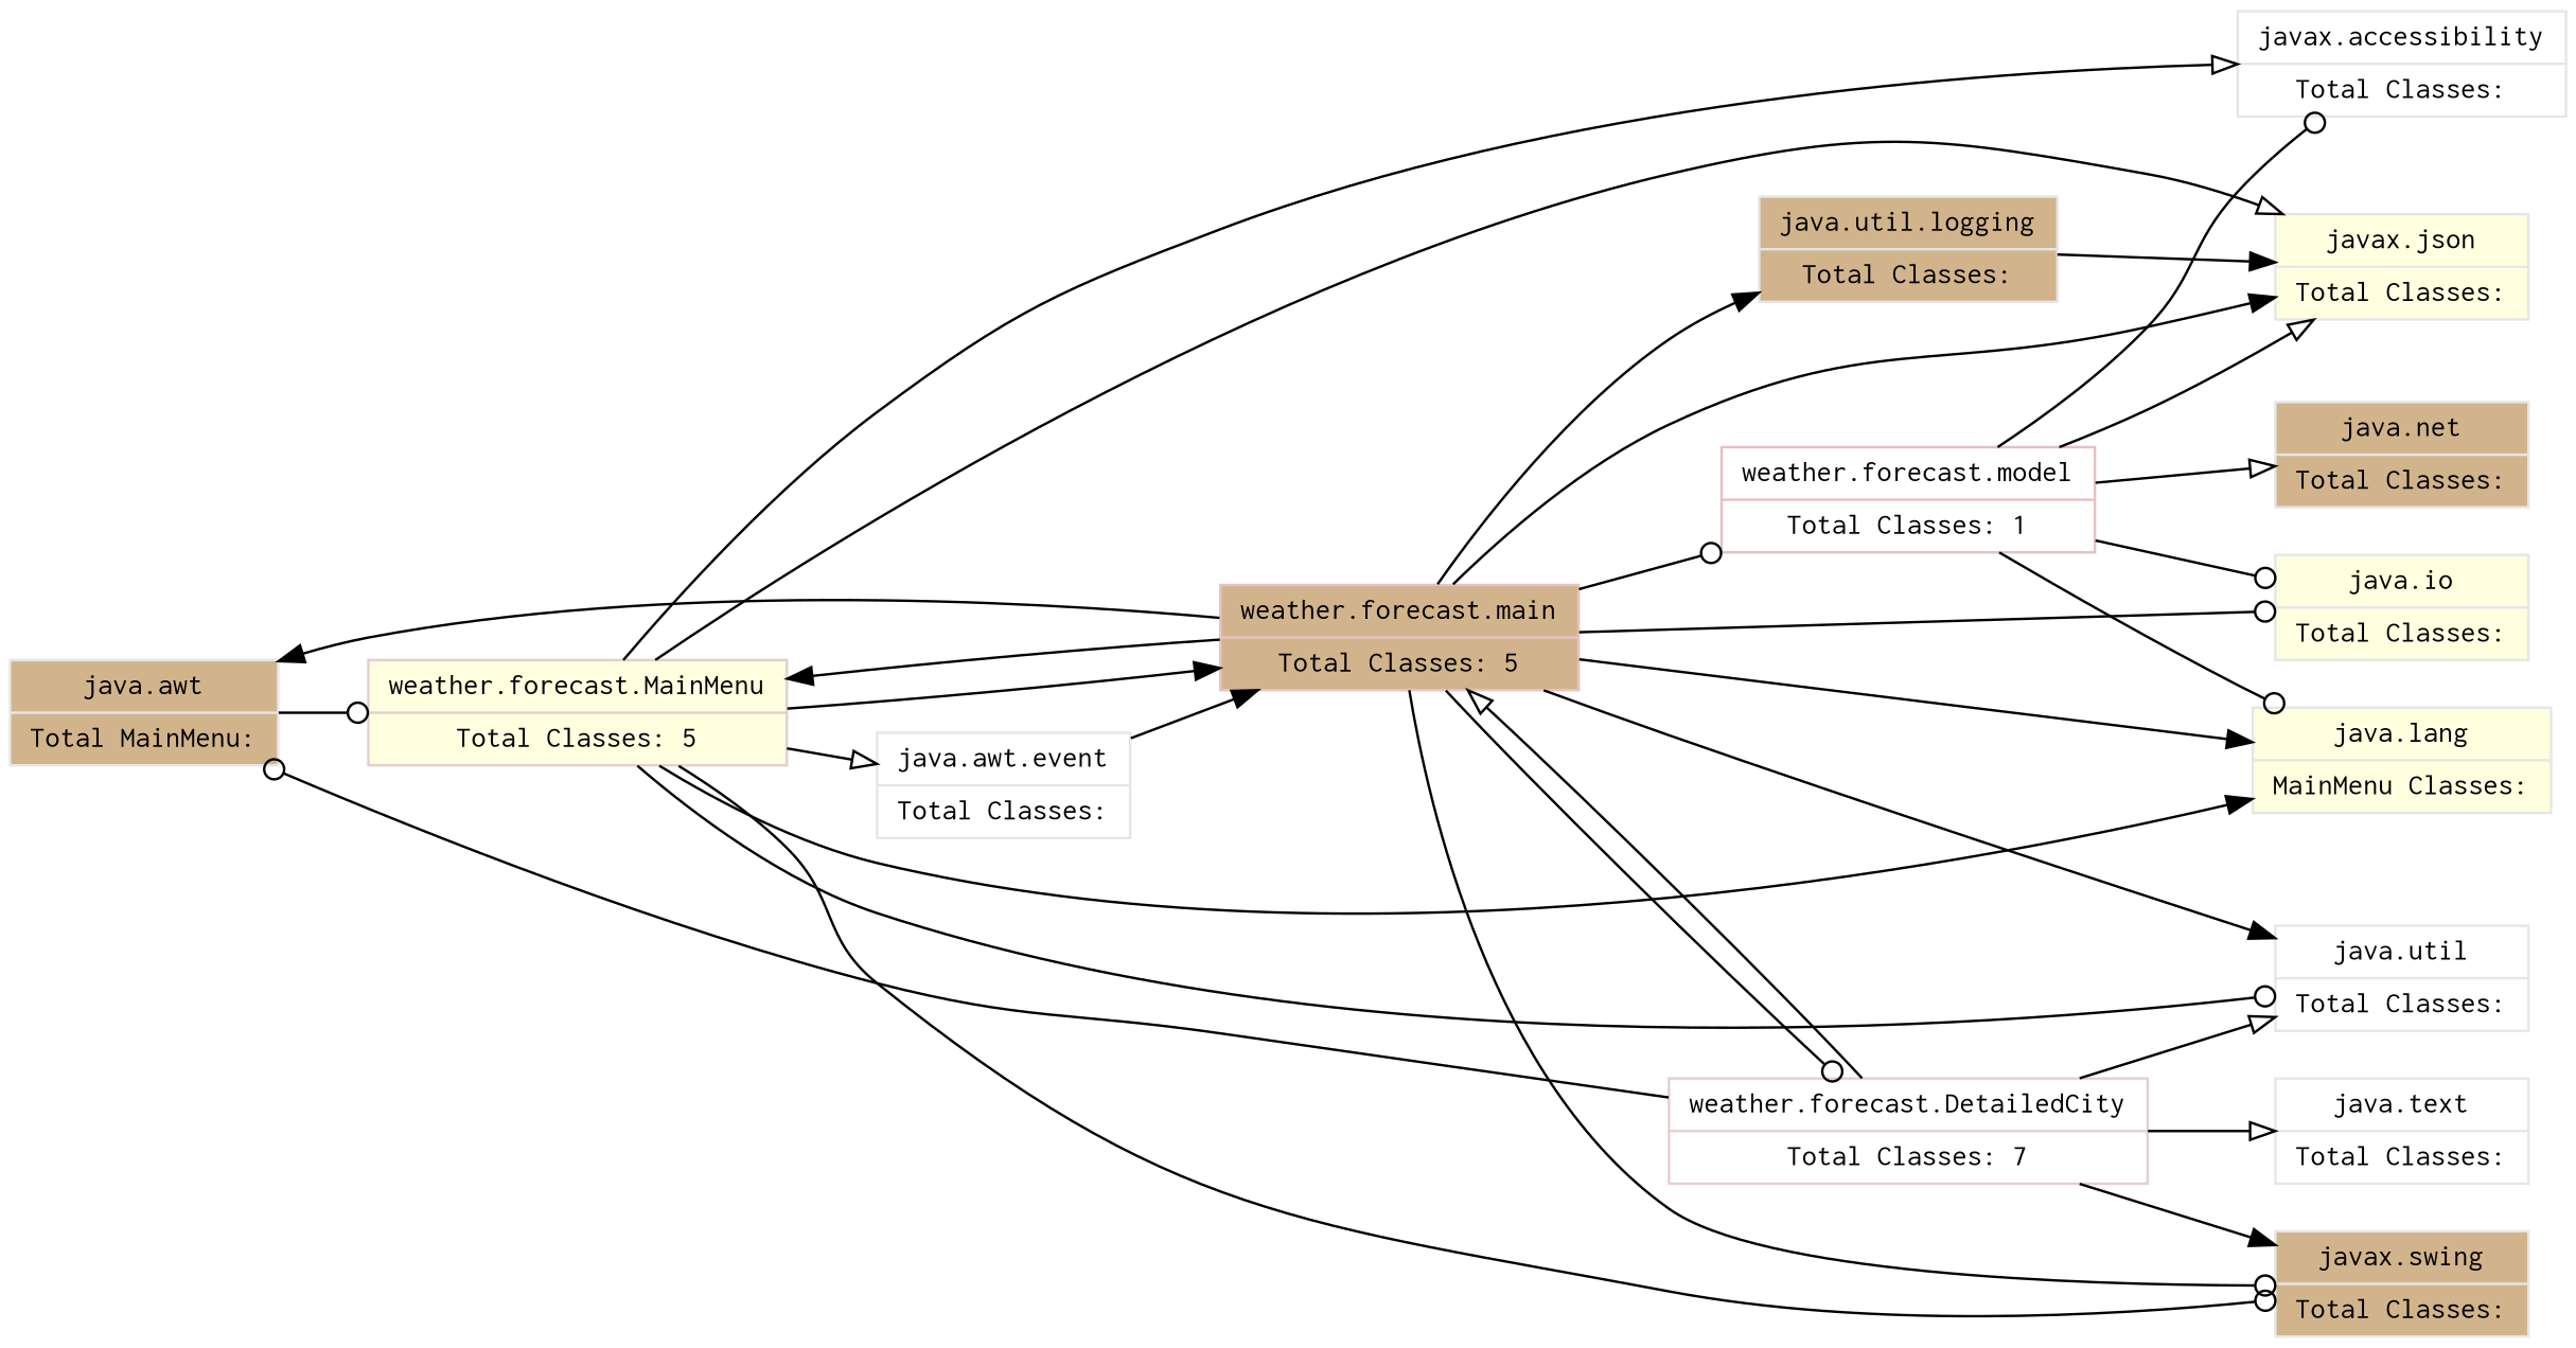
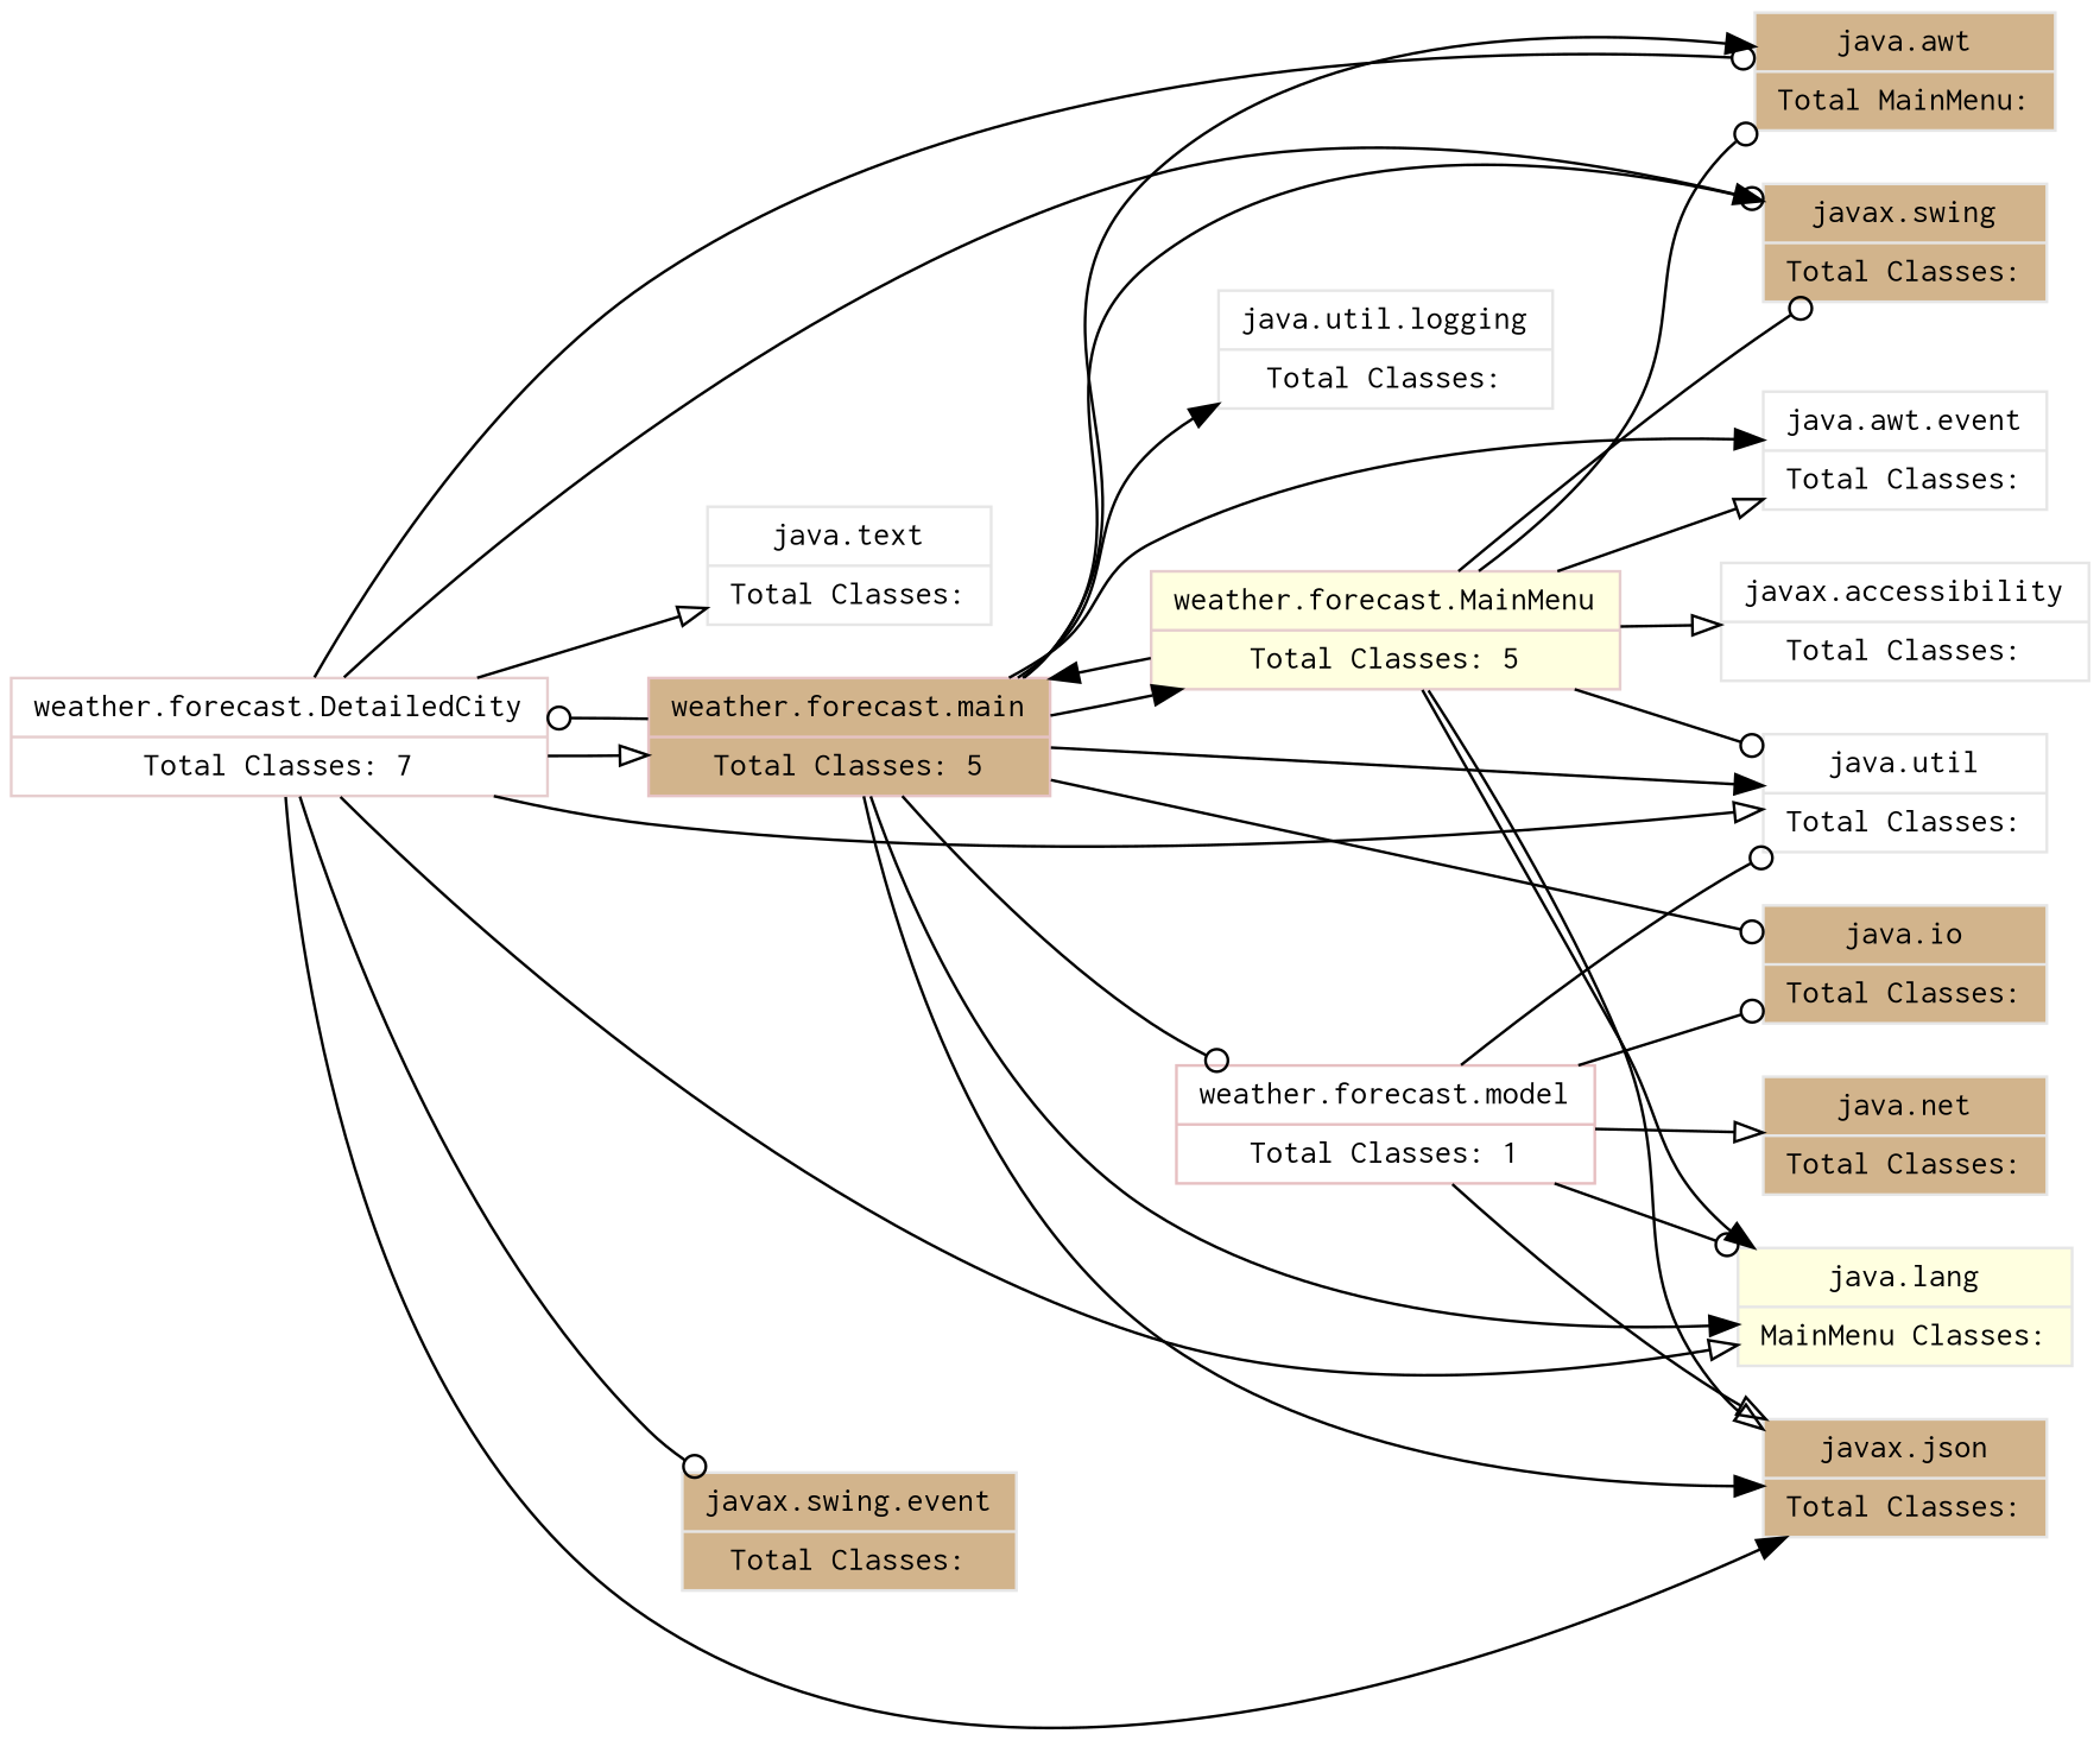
  digraph {
    rankdir=LR
    node [color=".99 0.0 .9" fillcolor=white fontname=Courier fontsize=12 shape=record style=filled]
    edge [arrowhead=odot]
    n1 [fillcolor=tan label="java.awt | Total MainMenu: "]
    n2 [label="java.awt.event | Total Classes: "]
-   n3 [fillcolor=lightyellow label="java.io | Total Classes: "]
+   n3 [fillcolor=tan label="java.io | Total Classes: "]
    n4 [fillcolor=lightyellow label="java.lang | MainMenu Classes: "]
    n5 [fillcolor=tan label="java.net | Total Classes: "]
    n6 [label="java.text | Total Classes: "]
    n7 [label="java.util | Total Classes: "]
-   n8 [fillcolor=tan label="java.util.logging | Total Classes: "]
+   n8 [label="java.util.logging | Total Classes: "]
    n9 [label="javax.accessibility | Total Classes: "]
-   n10 [fillcolor=lightyellow label="javax.json | Total Classes: "]
+   n10 [fillcolor=tan label="javax.json | Total Classes: "]
    n11 [fillcolor=tan label="javax.swing | Total Classes: "]
+   n12 [fillcolor=tan label="javax.swing.event | Total Classes: "]
    n13 [color=".99 0.11 .9" label="weather.forecast.DetailedCity | Total Classes: 7"]
    n14 [color=".99 0.15 .9" fillcolor=tan label="weather.forecast.main | Total Classes: 5"]
    n15 [color=".99 0.11 .9" fillcolor=lightyellow label="weather.forecast.MainMenu | Total Classes: 5"]
    n16 [color=".99 0.17 .9" label="weather.forecast.model | Total Classes: 1"]
    n13 -> n1
+   n13 -> n4 [arrowhead=onormal]
    n13 -> n6 [arrowhead=onormal]
    n13 -> n7 [arrowhead=onormal]
-   n8 -> n10 [arrowhead=normal]
+   n13 -> n10 [arrowhead=normal]
    n13 -> n11 [arrowhead=normal]
+   n13 -> n12
    n13 -> n14 [arrowhead=onormal]
    n14 -> n1 [arrowhead=normal]
-   n2 -> n14 [arrowhead=normal]
+   n14 -> n2 [arrowhead=normal]
    n14 -> n3
    n14 -> n4 [arrowhead=normal]
    n14 -> n7 [arrowhead=normal]
    n14 -> n8 [arrowhead=normal]
    n14 -> n10 [arrowhead=normal]
    n14 -> n11
    n14 -> n13
    n14 -> n15 [arrowhead=normal]
    n14 -> n16
-   n1 -> n15
+   n15 -> n1
    n15 -> n2 [arrowhead=onormal]
    n15 -> n4 [arrowhead=normal]
    n15 -> n7
    n15 -> n9 [arrowhead=onormal]
    n15 -> n10 [arrowhead=onormal]
    n15 -> n11
    n15 -> n14 [arrowhead=normal]
    n16 -> n3
    n16 -> n4
    n16 -> n5 [arrowhead=onormal]
-   n16 -> n9
+   n16 -> n7
    n16 -> n10 [arrowhead=onormal]
  }
